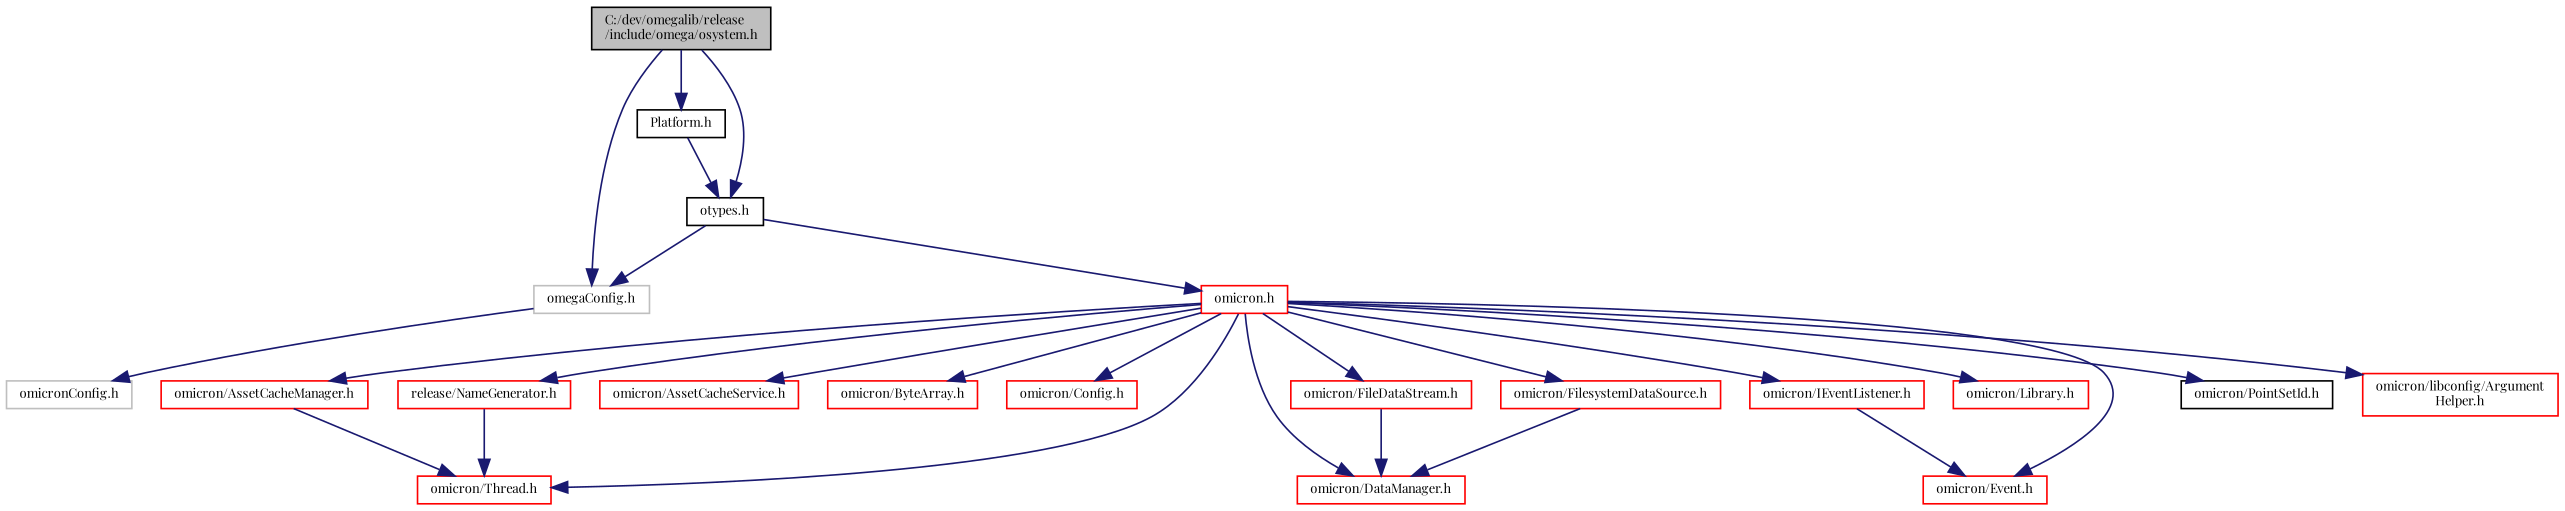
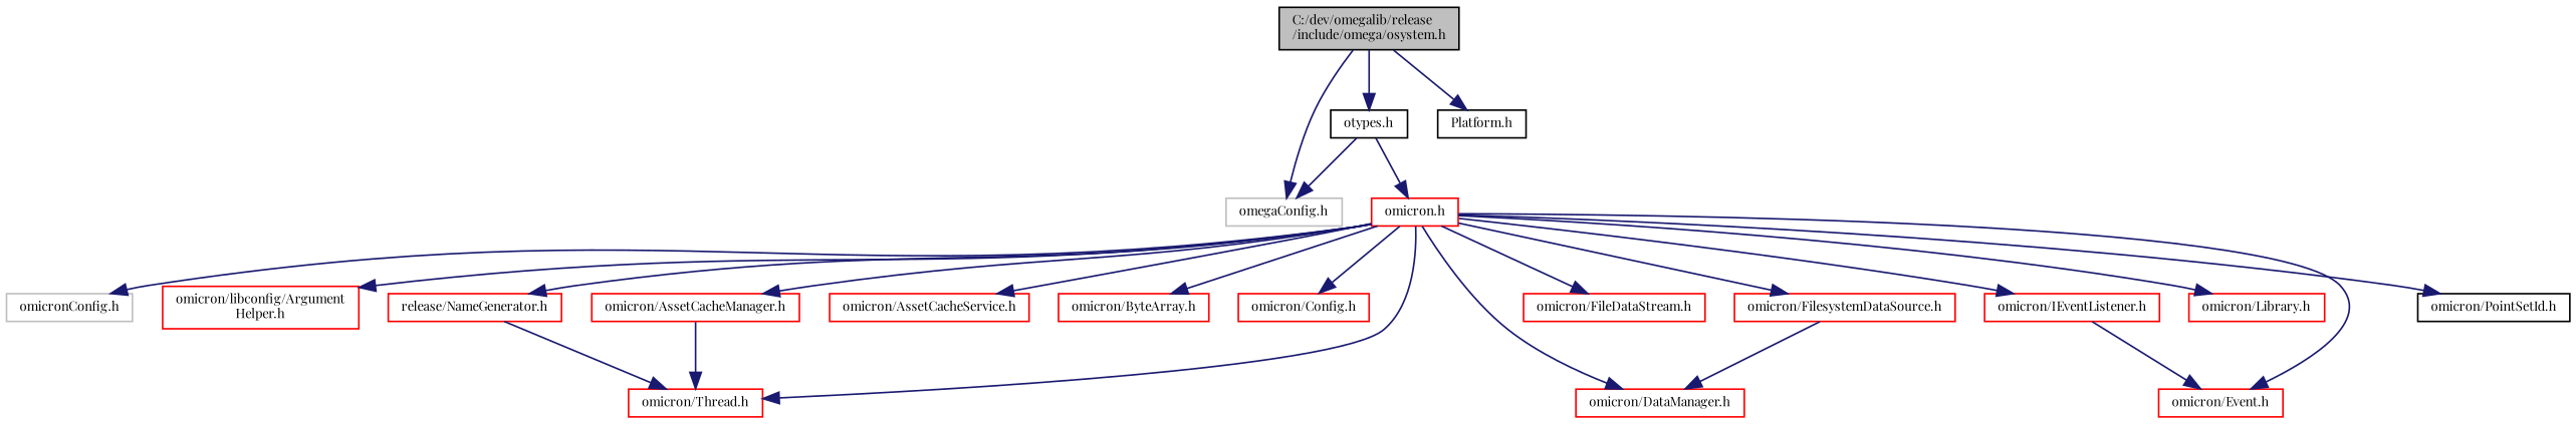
  digraph {
    fontname="Playfair Display"
    node [color=red fontname="Playfair Display" fontsize=8 shape=record]
    edge [color=midnightblue fontname="Playfair Display" fontsize=8 labelfontname="FreeSans.ttf" labelfontsize=8 style=solid]
    n1 [color=black fillcolor=grey75 fontcolor=black height=0.2 label="C:/dev/omegalib/release\l/include/omega/osystem.h" style=filled width=0.4]
    n2 [color=grey75 height=0.2 label="omegaConfig.h" width=0.4]
    n3 [color=black height=0.2 label="otypes.h" width=0.4]
    n4 [color=black height=0.2 label="Platform.h" width=0.4]
    n5 [height=0.2 label="omicron.h" width=0.4]
    n6 [color=grey75 height=0.2 label="omicronConfig.h" width=0.4]
    n7 [height=0.2 label="omicron/libconfig/Argument\lHelper.h" width=0.4]
    n8 [height=0.2 label="omicron/AssetCacheManager.h" width=0.4]
    n9 [height=0.2 label="omicron/Thread.h" width=0.4]
    n10 [height=0.2 label="omicron/AssetCacheService.h" width=0.4]
    n11 [height=0.2 label="omicron/ByteArray.h" width=0.4]
    n12 [height=0.2 label="omicron/Config.h" width=0.4]
    n13 [height=0.2 label="omicron/DataManager.h" width=0.4]
    n14 [height=0.2 label="omicron/Event.h" width=0.4]
    n15 [height=0.2 label="omicron/FileDataStream.h" width=0.4]
    n16 [height=0.2 label="omicron/FilesystemDataSource.h" width=0.4]
    n17 [height=0.2 label="omicron/IEventListener.h" width=0.4]
    n18 [height=0.2 label="omicron/Library.h" width=0.4]
    n19 [height=0.2 label="release/NameGenerator.h" width=0.4]
    n20 [color=black height=0.2 label="omicron/PointSetId.h" width=0.4]
    n1 -> n2
    n1 -> n3
    n1 -> n4
    n3 -> n2
    n3 -> n5
-   n4 -> n3
-   n2 -> n6
+   n5 -> n6
    n5 -> n7
    n5 -> n8
    n5 -> n9
    n5 -> n10
    n5 -> n11
    n5 -> n12
    n5 -> n13
    n5 -> n14
    n5 -> n15
    n5 -> n16
    n5 -> n17
    n5 -> n18
    n5 -> n19
    n5 -> n20
    n8 -> n9
-   n15 -> n13
    n16 -> n13
    n17 -> n14
    n19 -> n9
  }
